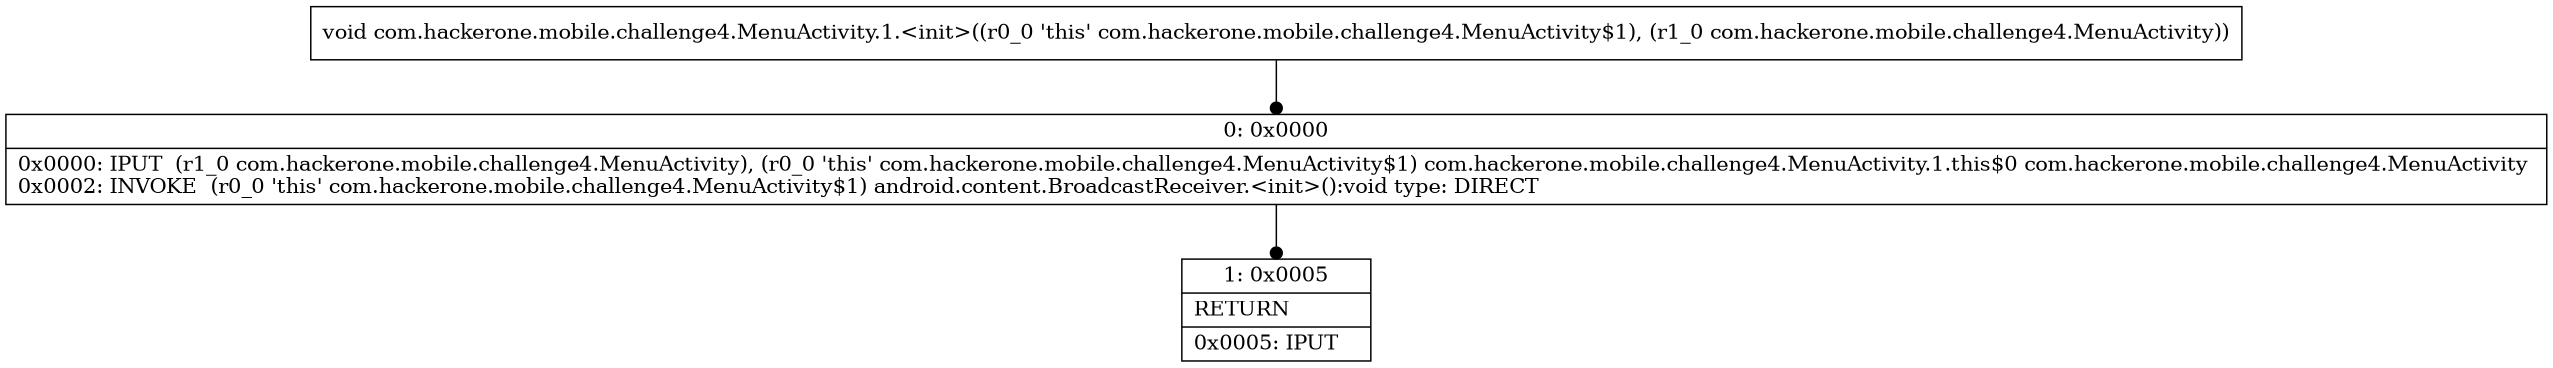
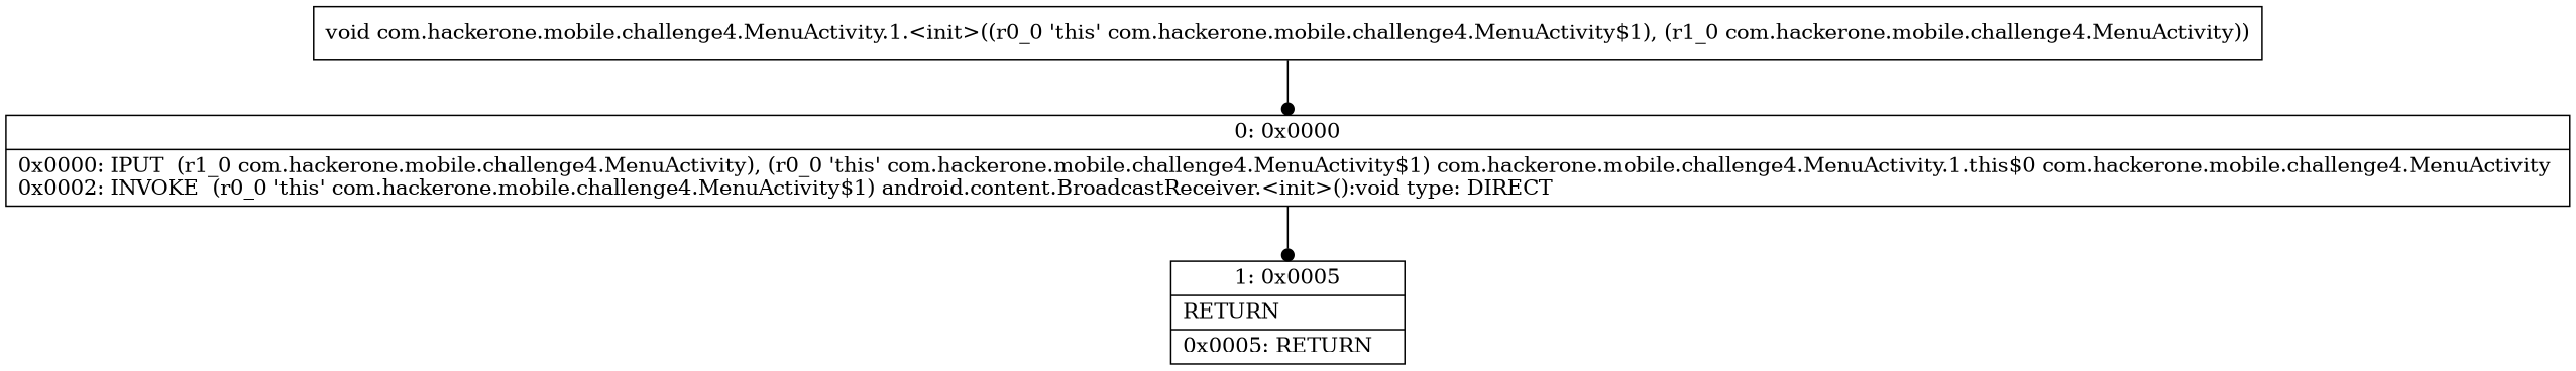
  digraph {
    fontname="DejaVu Serif"
    node [shape=record fontname="DejaVu Serif"]
    edge [arrowhead=dot fontname="DejaVu Serif"]
    n1 [label="{0\:\ 0x0000|0x0000: IPUT  (r1_0 com.hackerone.mobile.challenge4.MenuActivity), (r0_0 'this' com.hackerone.mobile.challenge4.MenuActivity$1) com.hackerone.mobile.challenge4.MenuActivity.1.this$0 com.hackerone.mobile.challenge4.MenuActivity \l0x0002: INVOKE  (r0_0 'this' com.hackerone.mobile.challenge4.MenuActivity$1) android.content.BroadcastReceiver.\<init\>():void type: DIRECT \l}"]
-   n2 [label="{1\:\ 0x0005|RETURN\l|0x0005: IPUT   \l}"]
+   n2 [label="{1\:\ 0x0005|RETURN\l|0x0005: RETURN   \l}"]
    n3 [label="{void com.hackerone.mobile.challenge4.MenuActivity.1.\<init\>((r0_0 'this' com.hackerone.mobile.challenge4.MenuActivity$1), (r1_0 com.hackerone.mobile.challenge4.MenuActivity)) }"]
    n1 -> n2
    n3 -> n1
  }
